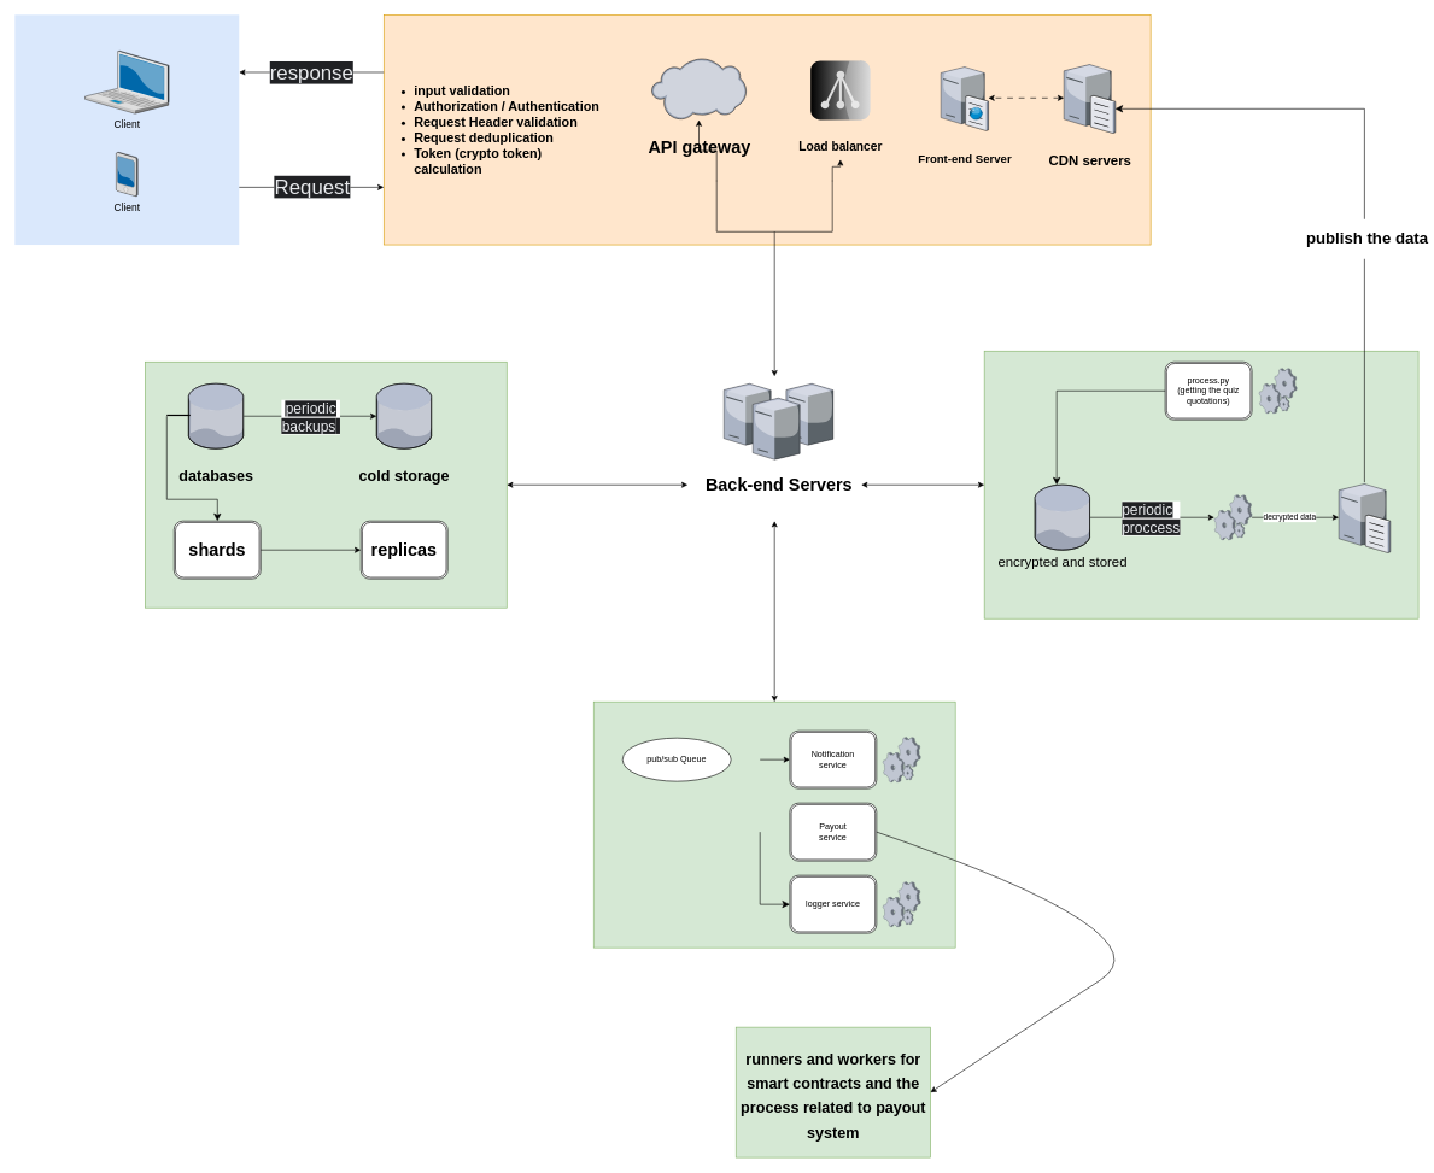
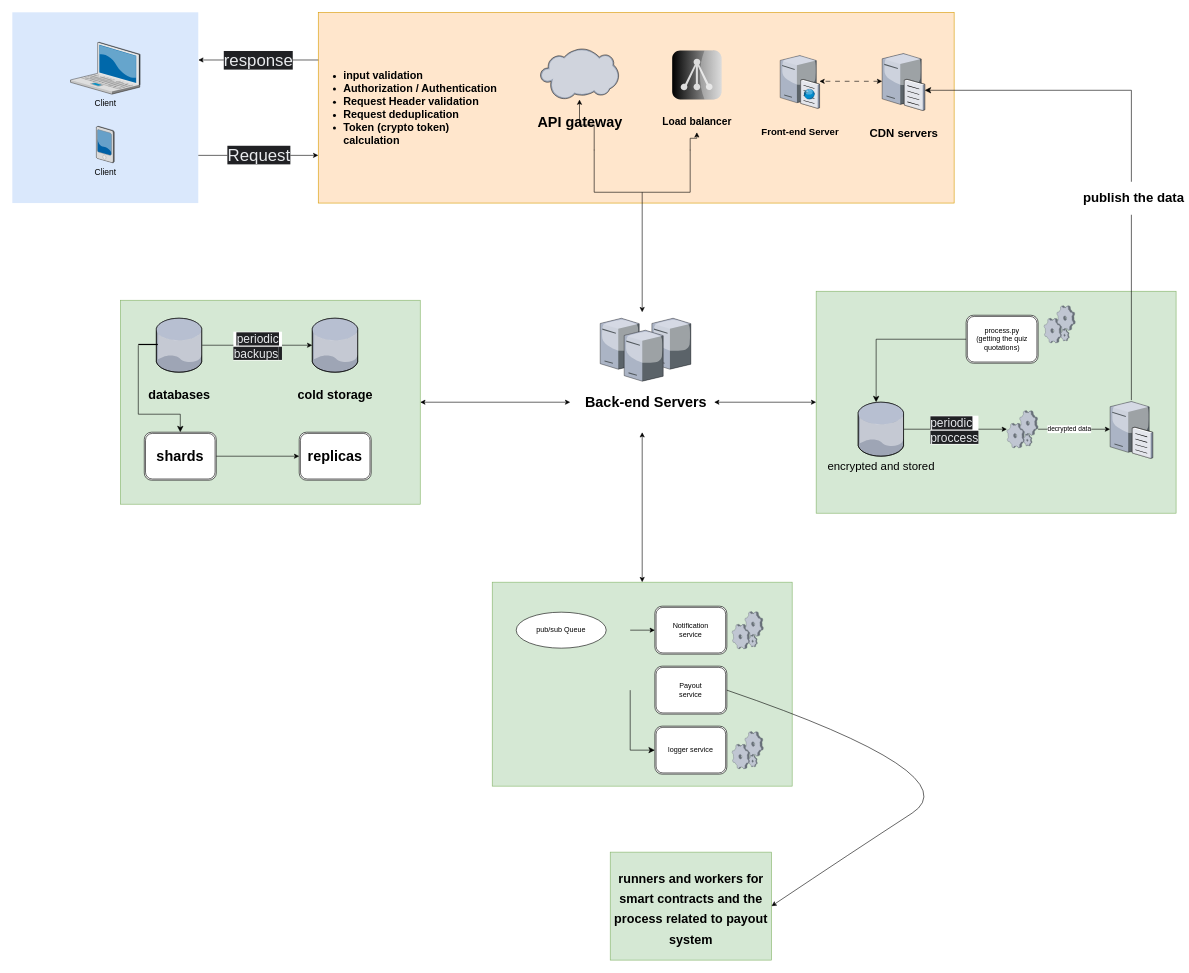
  <mxCell id="0" style=";html=1;" />
  <mxCell id="1" style=";html=1;" parent="0" />
  <mxCell id="2" value="" style="whiteSpace=wrap;html=1;fillColor=#dae8fc;fontSize=14;strokeColor=none;verticalAlign=top;" parent="1" vertex="1"><mxGeometry x="20" y="20" width="310" height="318" as="geometry" /></mxCell>
  <mxCell id="3" value="Client" style="verticalLabelPosition=bottom;aspect=fixed;html=1;verticalAlign=top;strokeColor=none;shape=mxgraph.citrix.laptop_2;fillColor=#66B2FF;gradientColor=#0066CC;fontSize=14;" parent="1" vertex="1"><mxGeometry x="117" y="70" width="116" height="86.5" as="geometry" /></mxCell>
  <mxCell id="4" value="Client" style="verticalLabelPosition=bottom;aspect=fixed;html=1;verticalAlign=top;strokeColor=none;shape=mxgraph.citrix.pda;fillColor=#66B2FF;gradientColor=#0066CC;fontSize=14;" parent="1" vertex="1"><mxGeometry x="160" y="210" width="30" height="61" as="geometry" /></mxCell>
  <mxCell id="5" value="" style="whiteSpace=wrap;html=1;fillColor=#ffe6cc;fontSize=14;strokeColor=#d79b00;verticalAlign=top;" vertex="1" parent="1"><mxGeometry x="530" y="20" width="1060" height="318" as="geometry" /></mxCell>
  <mxCell id="6" value="" style="endArrow=classic;html=1;rounded=0;exitX=1;exitY=0.75;exitDx=0;exitDy=0;entryX=0;entryY=0.75;entryDx=0;entryDy=0;" edge="1" parent="1" source="2" target="5"><mxGeometry width="50" height="50" relative="1" as="geometry"><mxPoint x="580" y="280" as="sourcePoint" /><mxPoint x="630" y="230" as="targetPoint" /></mxGeometry></mxCell>
  <mxCell id="7" value="&lt;span style=&quot;color: rgb(232, 234, 237); font-family: &amp;quot;Google Sans&amp;quot;, arial, sans-serif-medium, sans-serif; font-size: 28px; text-align: left; text-wrap: wrap; background-color: rgb(32, 33, 36);&quot;&gt;Request&lt;/span&gt;" style="edgeLabel;html=1;align=center;verticalAlign=middle;resizable=0;points=[];" vertex="1" connectable="0" parent="6"><mxGeometry y="1" relative="1" as="geometry"><mxPoint as="offset" /></mxGeometry></mxCell>
  <mxCell id="8" value="" style="endArrow=classic;html=1;rounded=0;exitX=0;exitY=0.25;exitDx=0;exitDy=0;entryX=1;entryY=0.25;entryDx=0;entryDy=0;" edge="1" parent="1" source="5" target="2"><mxGeometry width="50" height="50" relative="1" as="geometry"><mxPoint x="580" y="220" as="sourcePoint" /><mxPoint x="630" y="170" as="targetPoint" /></mxGeometry></mxCell>
  <mxCell id="9" value="&lt;span style=&quot;color: rgb(232, 234, 237); font-family: &amp;quot;Google Sans&amp;quot;, arial, sans-serif-medium, sans-serif; font-size: 28px; text-align: left; text-wrap: wrap; background-color: rgb(32, 33, 36);&quot;&gt;response&lt;/span&gt;" style="edgeLabel;html=1;align=center;verticalAlign=middle;resizable=0;points=[];" vertex="1" connectable="0" parent="8"><mxGeometry x="0.006" relative="1" as="geometry"><mxPoint as="offset" /></mxGeometry></mxCell>
  <mxCell id="10" value="&lt;ul style=&quot;font-size: 18px;&quot;&gt;&lt;li&gt;&lt;b&gt;input validation&lt;/b&gt;&lt;/li&gt;&lt;li&gt;&lt;b&gt;Authorization / Authentication&lt;/b&gt;&lt;/li&gt;&lt;li&gt;&lt;b&gt;Request Header validation&lt;/b&gt;&lt;/li&gt;&lt;li&gt;&lt;b&gt;Request deduplication&lt;/b&gt;&lt;/li&gt;&lt;li&gt;&lt;b&gt;Token (crypto token) calculation&lt;/b&gt;&lt;/li&gt;&lt;/ul&gt;" style="text;strokeColor=none;fillColor=none;html=1;whiteSpace=wrap;verticalAlign=middle;overflow=hidden;" vertex="1" parent="1"><mxGeometry x="530" y="20" width="300" height="320" as="geometry" /></mxCell>
  <mxCell id="11" value="&lt;h1&gt;API gateway&lt;/h1&gt;" style="verticalLabelPosition=bottom;sketch=0;aspect=fixed;html=1;verticalAlign=top;strokeColor=none;align=center;outlineConnect=0;shape=mxgraph.citrix.cloud;" vertex="1" parent="1"><mxGeometry x="900" y="80" width="131.01" height="85.5" as="geometry" /></mxCell>
  <mxCell id="12" value="" style="verticalLabelPosition=bottom;sketch=0;aspect=fixed;html=1;verticalAlign=top;strokeColor=none;align=center;outlineConnect=0;shape=mxgraph.citrix.role_appcontroller;fillColor=#CCCCCC;gradientColor=#000000;gradientDirection=south;rotation=90;" vertex="1" parent="1"><mxGeometry x="1120" y="83.25" width="82.25" height="82.25" as="geometry" /></mxCell>
  <mxCell id="13" value="&lt;font style=&quot;font-size: 17px;&quot;&gt;Load balancer&lt;/font&gt;" style="text;strokeColor=none;fillColor=none;html=1;fontSize=24;fontStyle=1;verticalAlign=middle;align=center;" vertex="1" parent="1"><mxGeometry x="1111.13" y="180" width="100" height="40" as="geometry" /></mxCell>
  <mxCell id="14" value="&lt;h1&gt;&lt;font style=&quot;font-size: 16px;&quot;&gt;Front-end Server&lt;/font&gt;&lt;/h1&gt;" style="verticalLabelPosition=bottom;sketch=0;aspect=fixed;html=1;verticalAlign=top;strokeColor=none;align=center;outlineConnect=0;shape=mxgraph.citrix.cache_server;" vertex="1" parent="1"><mxGeometry x="1300" y="90" width="65.54" height="90" as="geometry" /></mxCell>
  <mxCell id="15" value="&lt;h1&gt;&lt;font style=&quot;font-size: 19px;&quot;&gt;CDN servers&lt;/font&gt;&lt;/h1&gt;" style="verticalLabelPosition=bottom;sketch=0;aspect=fixed;html=1;verticalAlign=top;strokeColor=none;align=center;outlineConnect=0;shape=mxgraph.citrix.file_server;" vertex="1" parent="1"><mxGeometry x="1470" y="86.5" width="71" height="97" as="geometry" /></mxCell>
  <mxCell id="16" value="" style="endArrow=classic;startArrow=classic;html=1;rounded=0;dashed=1;dashPattern=8 8;" edge="1" parent="1" source="15" target="14"><mxGeometry width="50" height="50" relative="1" as="geometry"><mxPoint x="1250" y="180" as="sourcePoint" /><mxPoint x="1300" y="130" as="targetPoint" /></mxGeometry></mxCell>
  <mxCell id="17" value="" style="group" vertex="1" connectable="0" parent="1"><mxGeometry x="1000" y="530" width="151.13" height="110" as="geometry" /></mxCell>
  <mxCell id="18" value="" style="verticalLabelPosition=bottom;sketch=0;aspect=fixed;html=1;verticalAlign=top;strokeColor=none;align=center;outlineConnect=0;shape=mxgraph.citrix.license_server;" vertex="1" parent="17"><mxGeometry width="65" height="85" as="geometry" /></mxCell>
  <mxCell id="19" value="" style="verticalLabelPosition=bottom;sketch=0;aspect=fixed;html=1;verticalAlign=top;strokeColor=none;align=center;outlineConnect=0;shape=mxgraph.citrix.license_server;" vertex="1" parent="17"><mxGeometry x="86.13" width="65" height="85" as="geometry" /></mxCell>
  <mxCell id="20" value="" style="verticalLabelPosition=bottom;sketch=0;aspect=fixed;html=1;verticalAlign=top;strokeColor=none;align=center;outlineConnect=0;shape=mxgraph.citrix.license_server;" vertex="1" parent="17"><mxGeometry x="40" y="20" width="65" height="85" as="geometry" /></mxCell>
  <mxCell id="21" style="edgeStyle=orthogonalEdgeStyle;rounded=0;orthogonalLoop=1;jettySize=auto;html=1;exitX=1;exitY=0;exitDx=0;exitDy=0;" edge="1" parent="1" source="23" target="13"><mxGeometry relative="1" as="geometry" /></mxCell>
  <mxCell id="22" style="edgeStyle=orthogonalEdgeStyle;rounded=0;orthogonalLoop=1;jettySize=auto;html=1;exitX=0;exitY=0;exitDx=0;exitDy=0;" edge="1" parent="1" source="23" target="11"><mxGeometry relative="1" as="geometry" /></mxCell>
  <mxCell id="23" value="" style="shape=partialRectangle;whiteSpace=wrap;html=1;bottom=1;right=1;left=1;top=0;fillColor=none;routingCenterX=-0.5;" vertex="1" parent="1"><mxGeometry x="990" y="250" width="160" height="70" as="geometry" /></mxCell>
  <mxCell id="24" value="" style="endArrow=classic;html=1;rounded=0;exitX=0.5;exitY=1;exitDx=0;exitDy=0;" edge="1" parent="1" source="23"><mxGeometry width="50" height="50" relative="1" as="geometry"><mxPoint x="890" y="350" as="sourcePoint" /><mxPoint x="1070" y="520" as="targetPoint" /></mxGeometry></mxCell>
  <mxCell id="25" value="Back-end Servers" style="text;strokeColor=none;fillColor=none;html=1;fontSize=24;fontStyle=1;verticalAlign=middle;align=center;" vertex="1" parent="1"><mxGeometry x="1025.57" y="650" width="100" height="40" as="geometry" /></mxCell>
  <mxCell id="26" value="" style="whiteSpace=wrap;html=1;fillColor=#d5e8d4;fontSize=14;strokeColor=#82b366;verticalAlign=top;" vertex="1" parent="1"><mxGeometry x="200" y="500" width="500" height="340" as="geometry" /></mxCell>
  <mxCell id="27" value="&lt;h1&gt;&lt;font style=&quot;font-size: 21px;&quot;&gt;databases&lt;/font&gt;&lt;/h1&gt;" style="verticalLabelPosition=bottom;sketch=0;aspect=fixed;html=1;verticalAlign=top;strokeColor=none;align=center;outlineConnect=0;shape=mxgraph.citrix.database;" vertex="1" parent="1"><mxGeometry x="260" y="530" width="76.5" height="90" as="geometry" /></mxCell>
  <mxCell id="28" value="&lt;h1&gt;&lt;font style=&quot;font-size: 21px;&quot;&gt;cold storage&lt;/font&gt;&lt;/h1&gt;" style="verticalLabelPosition=bottom;sketch=0;aspect=fixed;html=1;verticalAlign=top;strokeColor=none;align=center;outlineConnect=0;shape=mxgraph.citrix.database;" vertex="1" parent="1"><mxGeometry x="520" y="530" width="76.5" height="90" as="geometry" /></mxCell>
  <mxCell id="29" value="" style="endArrow=classic;html=1;rounded=0;" edge="1" parent="1" source="27" target="28"><mxGeometry relative="1" as="geometry"><mxPoint x="350" y="581.91" as="sourcePoint" /><mxPoint x="450" y="581.91" as="targetPoint" /></mxGeometry></mxCell>
  <mxCell id="30" value="&lt;span style=&quot;color: rgb(232, 234, 237); font-family: &amp;quot;Google Sans&amp;quot;, arial, sans-serif; font-size: 20px; text-align: left; text-wrap: wrap; background-color: rgb(32, 33, 36);&quot;&gt;periodic backups&lt;/span&gt;&lt;span style=&quot;background-color: rgb(32, 33, 36); color: rgb(232, 234, 237); font-family: &amp;quot;Google Sans&amp;quot;, arial, sans-serif; font-size: 20px; text-align: left; text-wrap: wrap;&quot;&gt;&amp;nbsp;&lt;/span&gt;" style="edgeLabel;resizable=0;html=1;;align=center;verticalAlign=middle;" connectable="0" vertex="1" parent="29"><mxGeometry relative="1" as="geometry" /></mxCell>
  <mxCell id="31" value="&lt;h1&gt;shards&lt;/h1&gt;" style="shape=ext;double=1;rounded=1;whiteSpace=wrap;html=1;" vertex="1" parent="1"><mxGeometry x="240" y="720" width="120" height="80" as="geometry" /></mxCell>
  <mxCell id="32" value="&lt;h1&gt;replicas&lt;/h1&gt;" style="shape=ext;double=1;rounded=1;whiteSpace=wrap;html=1;" vertex="1" parent="1"><mxGeometry x="498.25" y="720" width="120" height="80" as="geometry" /></mxCell>
  <mxCell id="33" value="" style="edgeStyle=elbowEdgeStyle;elbow=vertical;endArrow=classic;html=1;curved=0;rounded=0;endSize=8;startSize=8;entryX=0.5;entryY=0;entryDx=0;entryDy=0;" edge="1" parent="1" target="31"><mxGeometry width="50" height="50" relative="1" as="geometry"><mxPoint x="230" y="575" as="sourcePoint" /><mxPoint x="270" y="720" as="targetPoint" /><Array as="points"><mxPoint x="250" y="690" /></Array></mxGeometry></mxCell>
  <mxCell id="34" value="" style="line;strokeWidth=2;direction=south;html=1;rotation=90;" vertex="1" parent="1"><mxGeometry x="242.5" y="557.5" width="7.5" height="32.5" as="geometry" /></mxCell>
  <mxCell id="35" value="" style="endArrow=classic;html=1;rounded=0;exitX=1;exitY=0.5;exitDx=0;exitDy=0;entryX=0;entryY=0.5;entryDx=0;entryDy=0;" edge="1" parent="1" source="31" target="32"><mxGeometry width="50" height="50" relative="1" as="geometry"><mxPoint x="340" y="720" as="sourcePoint" /><mxPoint x="390" y="670" as="targetPoint" /></mxGeometry></mxCell>
  <mxCell id="36" value="" style="endArrow=classic;startArrow=classic;html=1;rounded=0;exitX=1;exitY=0.5;exitDx=0;exitDy=0;" edge="1" parent="1" source="26"><mxGeometry width="50" height="50" relative="1" as="geometry"><mxPoint x="760" y="720" as="sourcePoint" /><mxPoint x="950" y="670" as="targetPoint" /></mxGeometry></mxCell>
  <mxCell id="37" value="" style="whiteSpace=wrap;html=1;fillColor=#d5e8d4;fontSize=14;strokeColor=#82b366;verticalAlign=top;" vertex="1" parent="1"><mxGeometry x="820" y="970" width="500" height="340" as="geometry" /></mxCell>
  <mxCell id="38" value="" style="endArrow=classic;startArrow=classic;html=1;rounded=0;exitX=0.5;exitY=0;exitDx=0;exitDy=0;" edge="1" parent="1" source="37"><mxGeometry width="50" height="50" relative="1" as="geometry"><mxPoint x="1190" y="960" as="sourcePoint" /><mxPoint x="1070" y="720" as="targetPoint" /></mxGeometry></mxCell>
  <mxCell id="39" value="pub/sub Queue" style="ellipse;whiteSpace=wrap;html=1;align=center;newEdgeStyle={&quot;edgeStyle&quot;:&quot;entityRelationEdgeStyle&quot;,&quot;startArrow&quot;:&quot;none&quot;,&quot;endArrow&quot;:&quot;none&quot;,&quot;segment&quot;:10,&quot;curved&quot;:1,&quot;sourcePerimeterSpacing&quot;:0,&quot;targetPerimeterSpacing&quot;:0};treeFolding=1;treeMoving=1;" vertex="1" parent="1"><mxGeometry x="860" y="1020" width="150" height="60" as="geometry" /></mxCell>
  <mxCell id="40" value="Notification&lt;div&gt;service&lt;/div&gt;" style="shape=ext;double=1;rounded=1;whiteSpace=wrap;html=1;" vertex="1" parent="1"><mxGeometry x="1091.13" y="1010" width="120" height="80" as="geometry" /></mxCell>
  <mxCell id="41" value="Payout&lt;div&gt;service&lt;/div&gt;" style="shape=ext;double=1;rounded=1;whiteSpace=wrap;html=1;" vertex="1" parent="1"><mxGeometry x="1091.13" y="1110" width="120" height="80" as="geometry" /></mxCell>
  <mxCell id="42" value="logger service" style="shape=ext;double=1;rounded=1;whiteSpace=wrap;html=1;" vertex="1" parent="1"><mxGeometry x="1091.13" y="1210" width="120" height="80" as="geometry" /></mxCell>
  <mxCell id="43" value="" style="endArrow=classic;html=1;rounded=0;" edge="1" parent="1" target="40"><mxGeometry width="50" height="50" relative="1" as="geometry"><mxPoint x="1050" y="1050" as="sourcePoint" /><mxPoint x="1110" y="1140" as="targetPoint" /></mxGeometry></mxCell>
  <mxCell id="44" value="" style="edgeStyle=elbowEdgeStyle;elbow=horizontal;endArrow=classic;html=1;curved=0;rounded=0;endSize=8;startSize=8;entryX=0;entryY=0.5;entryDx=0;entryDy=0;" edge="1" parent="1" target="42"><mxGeometry width="50" height="50" relative="1" as="geometry"><mxPoint x="1050" y="1150" as="sourcePoint" /><mxPoint x="1110" y="1140" as="targetPoint" /><Array as="points"><mxPoint x="1050" y="1200" /></Array></mxGeometry></mxCell>
  <mxCell id="45" value="&lt;h1&gt;&lt;font style=&quot;font-size: 21px;&quot;&gt;runners and workers for smart contracts and the process related to payout system&lt;/font&gt;&lt;/h1&gt;" style="whiteSpace=wrap;html=1;fillColor=#d5e8d4;fontSize=14;strokeColor=#82b366;verticalAlign=top;" vertex="1" parent="1"><mxGeometry x="1016.7" y="1420" width="268.87" height="180" as="geometry" /></mxCell>
  <mxCell id="46" value="" style="curved=1;endArrow=classic;html=1;rounded=0;exitX=1;exitY=0.5;exitDx=0;exitDy=0;entryX=1;entryY=0.5;entryDx=0;entryDy=0;" edge="1" parent="1" source="41" target="45"><mxGeometry width="50" height="50" relative="1" as="geometry"><mxPoint x="980" y="1330" as="sourcePoint" /><mxPoint x="1030" y="1280" as="targetPoint" /><Array as="points"><mxPoint x="1620" y="1290" /><mxPoint x="1420" y="1420" /></Array></mxGeometry></mxCell>
  <mxCell id="47" value="" style="whiteSpace=wrap;html=1;fillColor=#d5e8d4;fontSize=14;strokeColor=#82b366;verticalAlign=top;" vertex="1" parent="1"><mxGeometry x="1360" y="485" width="600" height="370" as="geometry" /></mxCell>
  <mxCell id="48" value="" style="endArrow=classic;startArrow=classic;html=1;rounded=0;entryX=0;entryY=0.5;entryDx=0;entryDy=0;" edge="1" parent="1" target="47"><mxGeometry width="50" height="50" relative="1" as="geometry"><mxPoint x="1190" y="670" as="sourcePoint" /><mxPoint x="1350" y="600" as="targetPoint" /></mxGeometry></mxCell>
- <mxCell id="49" value="process.py&lt;div&gt;(getting the quiz quotations)&lt;/div&gt;" style="shape=ext;double=1;rounded=1;whiteSpace=wrap;html=1;" vertex="1" parent="1"><mxGeometry x="1610" y="500" width="120" height="80" as="geometry" /></mxCell>
+ <mxCell id="49" value="process.py&lt;div&gt;(getting the quiz quotations)&lt;/div&gt;" style="shape=ext;double=1;rounded=1;whiteSpace=wrap;html=1;" vertex="1" parent="1"><mxGeometry x="1610" y="525" width="120" height="80" as="geometry" /></mxCell>
  <mxCell id="50" value="&lt;font style=&quot;font-size: 19px;&quot;&gt;encrypted and stored&lt;/font&gt;" style="verticalLabelPosition=bottom;sketch=0;aspect=fixed;html=1;verticalAlign=top;strokeColor=none;align=center;outlineConnect=0;shape=mxgraph.citrix.database;" vertex="1" parent="1"><mxGeometry x="1430" y="670" width="76.5" height="90" as="geometry" /></mxCell>
  <mxCell id="51" value="" style="edgeStyle=elbowEdgeStyle;elbow=horizontal;endArrow=classic;html=1;curved=0;rounded=0;endSize=8;startSize=8;exitX=0;exitY=0.5;exitDx=0;exitDy=0;" edge="1" parent="1" source="49" target="50"><mxGeometry width="50" height="50" relative="1" as="geometry"><mxPoint x="1620" y="690" as="sourcePoint" /><mxPoint x="1670" y="640" as="targetPoint" /><Array as="points"><mxPoint x="1460" y="630" /></Array></mxGeometry></mxCell>
  <mxCell id="52" value="" style="endArrow=classic;html=1;rounded=0;" edge="1" parent="1" source="50" target="54"><mxGeometry relative="1" as="geometry"><mxPoint x="1520" y="730" as="sourcePoint" /><mxPoint x="1704" y="730" as="targetPoint" /></mxGeometry></mxCell>
  <mxCell id="53" value="&lt;div style=&quot;text-align: left;&quot;&gt;&lt;font face=&quot;Google Sans, arial, sans-serif&quot; color=&quot;#e8eaed&quot;&gt;&lt;span style=&quot;font-size: 20px; text-wrap: wrap; background-color: rgb(32, 33, 36);&quot;&gt;periodic proccess&lt;/span&gt;&lt;/font&gt;&lt;/div&gt;" style="edgeLabel;resizable=0;html=1;;align=center;verticalAlign=middle;" connectable="0" vertex="1" parent="52"><mxGeometry relative="1" as="geometry"><mxPoint x="-3" as="offset" /></mxGeometry></mxCell>
  <mxCell id="54" value="" style="verticalLabelPosition=bottom;sketch=0;aspect=fixed;html=1;verticalAlign=top;strokeColor=none;align=center;outlineConnect=0;shape=mxgraph.citrix.process;" vertex="1" parent="1"><mxGeometry x="1678" y="684" width="52" height="62" as="geometry" /></mxCell>
  <mxCell id="55" value="" style="verticalLabelPosition=bottom;sketch=0;aspect=fixed;html=1;verticalAlign=top;strokeColor=none;align=center;outlineConnect=0;shape=mxgraph.citrix.process;" vertex="1" parent="1"><mxGeometry x="1740" y="509" width="52" height="62" as="geometry" /></mxCell>
  <mxCell id="56" value="" style="verticalLabelPosition=bottom;sketch=0;aspect=fixed;html=1;verticalAlign=top;strokeColor=none;align=center;outlineConnect=0;shape=mxgraph.citrix.process;" vertex="1" parent="1"><mxGeometry x="1220" y="1019" width="52" height="62" as="geometry" /></mxCell>
  <mxCell id="57" value="" style="verticalLabelPosition=bottom;sketch=0;aspect=fixed;html=1;verticalAlign=top;strokeColor=none;align=center;outlineConnect=0;shape=mxgraph.citrix.process;" vertex="1" parent="1"><mxGeometry x="1220" y="1219" width="52" height="62" as="geometry" /></mxCell>
  <mxCell id="58" value="" style="verticalLabelPosition=bottom;sketch=0;aspect=fixed;html=1;verticalAlign=top;strokeColor=none;align=center;outlineConnect=0;shape=mxgraph.citrix.file_server;" vertex="1" parent="1"><mxGeometry x="1850" y="666.5" width="71" height="97" as="geometry" /></mxCell>
  <mxCell id="59" value="" style="endArrow=classic;html=1;rounded=0;" edge="1" parent="1" source="54" target="58"><mxGeometry width="50" height="50" relative="1" as="geometry"><mxPoint x="1690" y="740" as="sourcePoint" /><mxPoint x="1740" y="690" as="targetPoint" /></mxGeometry></mxCell>
  <mxCell id="60" value="decrypted data" style="edgeLabel;html=1;align=center;verticalAlign=middle;resizable=0;points=[];" vertex="1" connectable="0" parent="59"><mxGeometry x="-0.146" y="1" relative="1" as="geometry"><mxPoint as="offset" /></mxGeometry></mxCell>
  <mxCell id="61" value="" style="edgeStyle=elbowEdgeStyle;elbow=vertical;endArrow=classic;html=1;curved=0;rounded=0;endSize=8;startSize=8;" edge="1" parent="1" source="58" target="15"><mxGeometry width="50" height="50" relative="1" as="geometry"><mxPoint x="1600" y="560" as="sourcePoint" /><mxPoint x="1650" y="510" as="targetPoint" /><Array as="points"><mxPoint x="1740" y="150" /></Array></mxGeometry></mxCell>
  <mxCell id="62" value="&lt;h1&gt;publish the data&lt;/h1&gt;" style="edgeLabel;html=1;align=center;verticalAlign=middle;resizable=0;points=[];" vertex="1" connectable="0" parent="61"><mxGeometry x="-0.217" y="-3" relative="1" as="geometry"><mxPoint as="offset" /></mxGeometry></mxCell>
